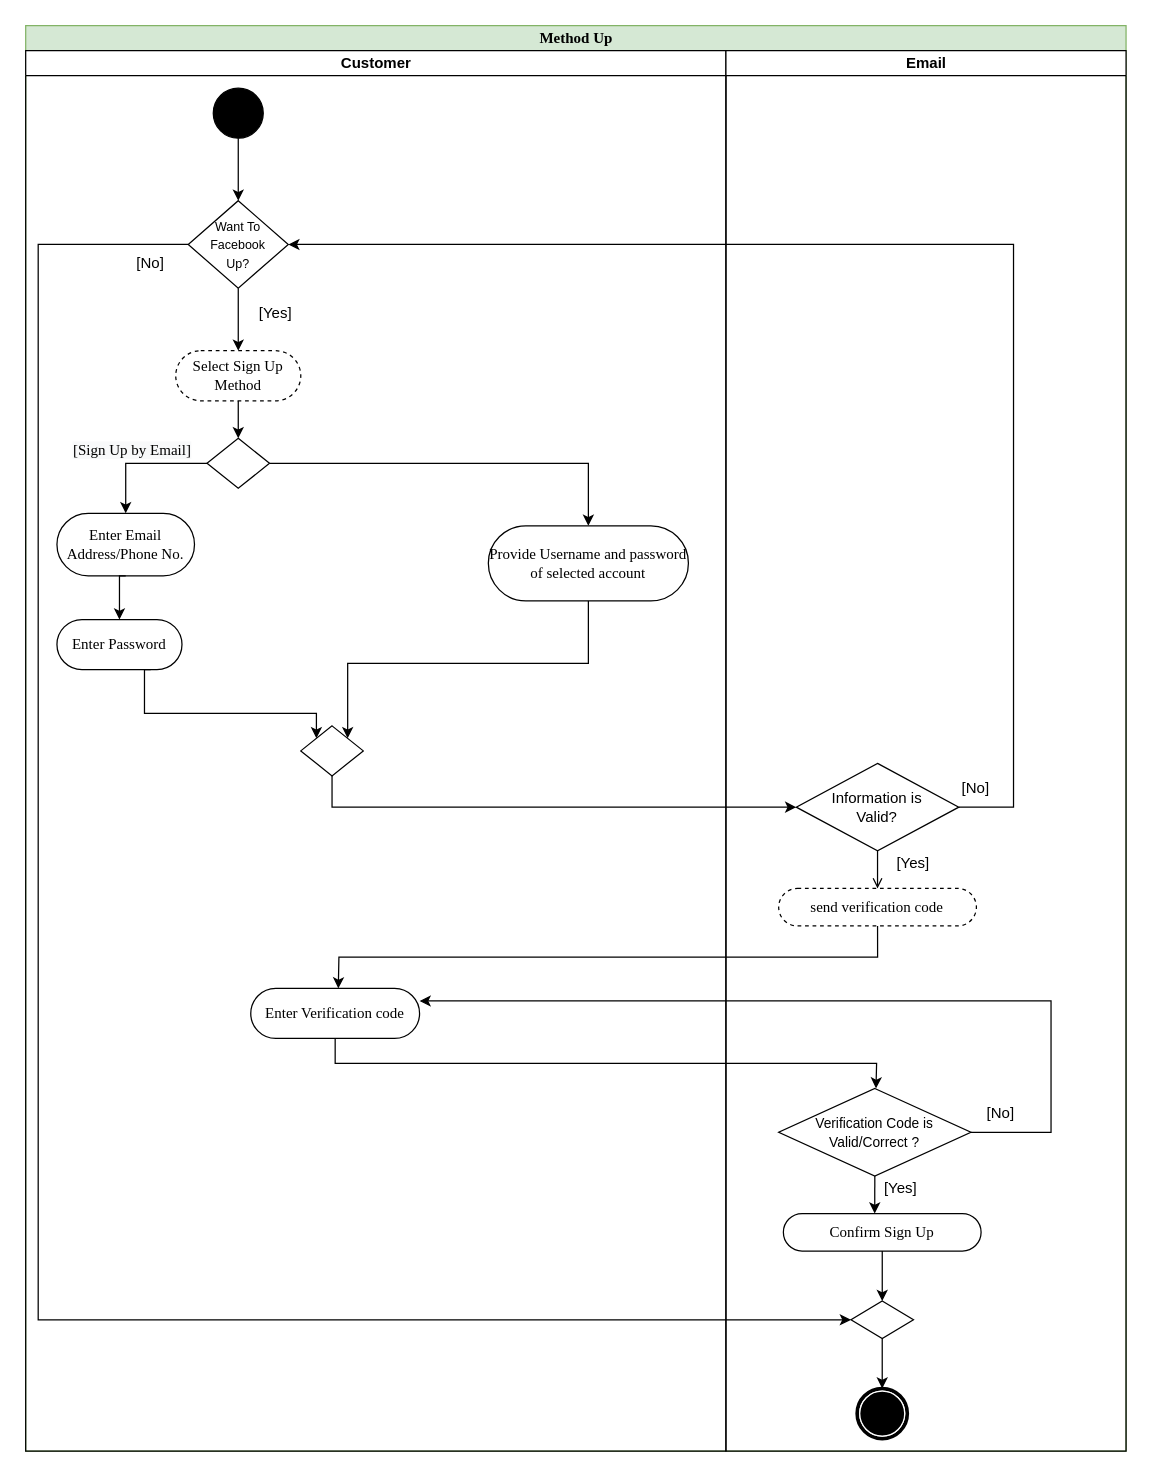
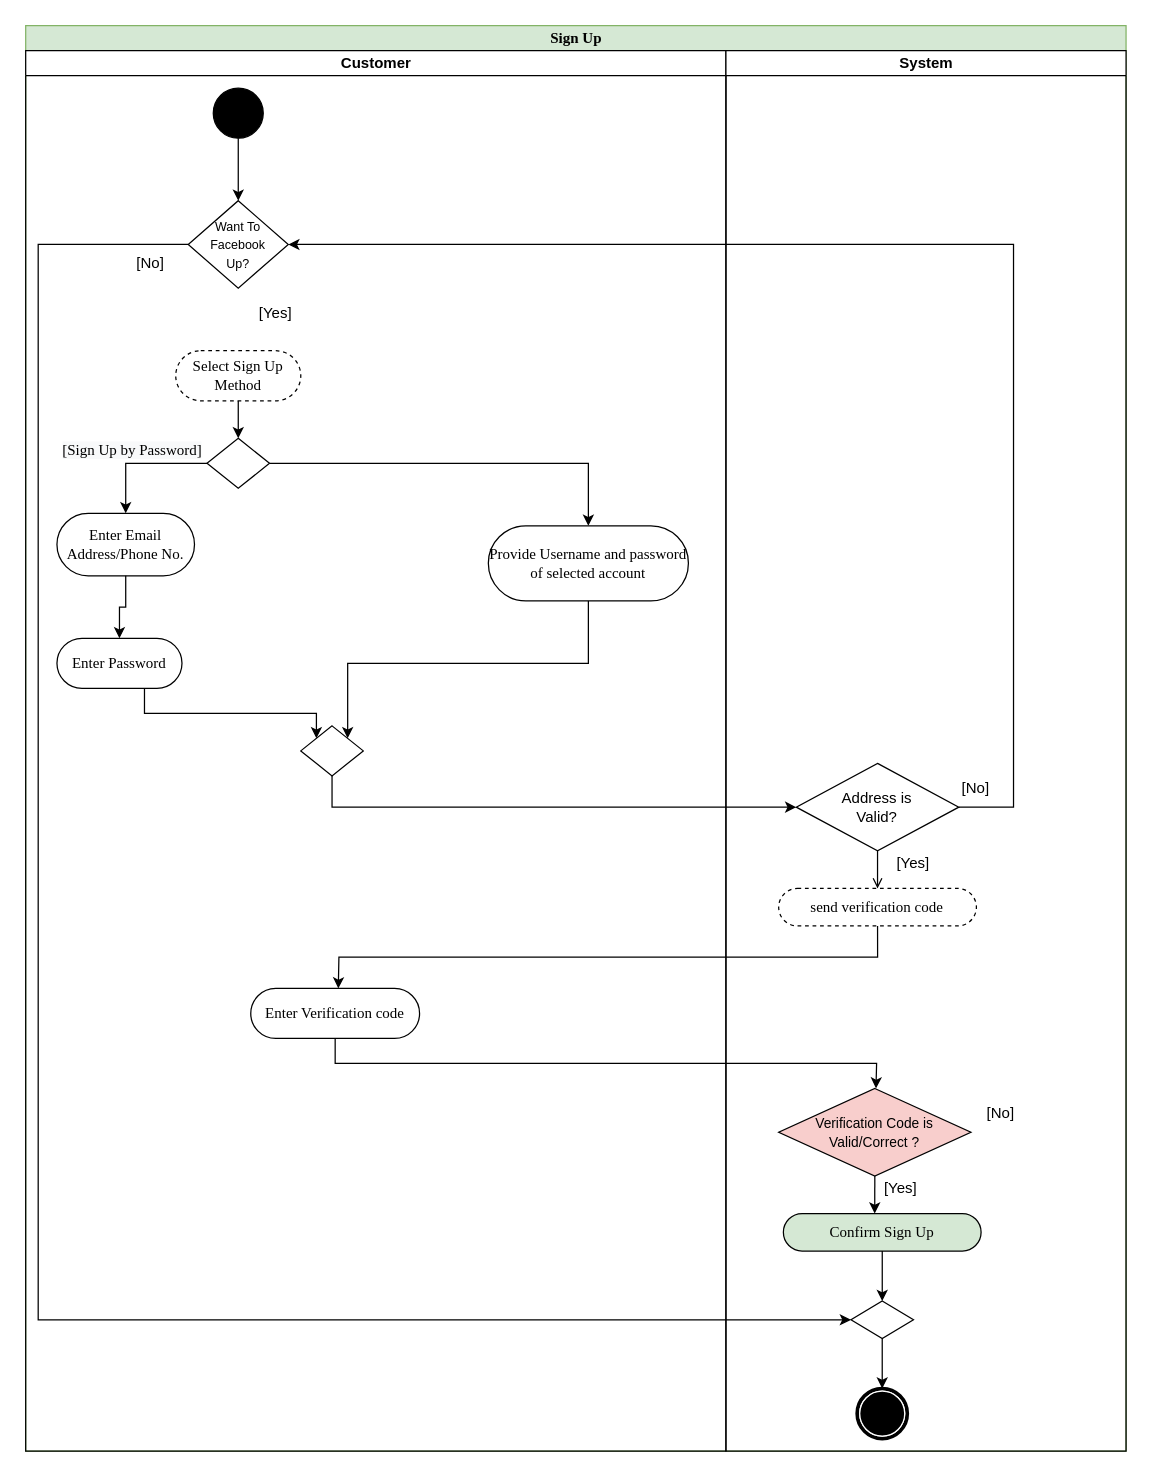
  <mxCell id="0" />
  <mxCell id="1" parent="0" />
- <mxCell id="2" value="Method Up" style="swimlane;html=1;childLayout=stackLayout;startSize=20;rounded=0;shadow=0;comic=0;labelBackgroundColor=none;strokeWidth=1;fontFamily=Verdana;fontSize=12;align=center;fillColor=#d5e8d4;strokeColor=#82b366;" parent="1" vertex="1"><mxGeometry x="20" y="20" width="880" height="1140" as="geometry" /></mxCell>
+ <mxCell id="2" value="Sign Up" style="swimlane;html=1;childLayout=stackLayout;startSize=20;rounded=0;shadow=0;comic=0;labelBackgroundColor=none;strokeWidth=1;fontFamily=Verdana;fontSize=12;align=center;fillColor=#d5e8d4;strokeColor=#82b366;" parent="1" vertex="1"><mxGeometry x="20" y="20" width="880" height="1140" as="geometry" /></mxCell>
  <mxCell id="3" value="Customer" style="swimlane;html=1;startSize=20;" parent="2" vertex="1"><mxGeometry y="20" width="560" height="1120" as="geometry" /></mxCell>
  <mxCell id="4" value="" style="ellipse;whiteSpace=wrap;html=1;rounded=0;shadow=0;comic=0;labelBackgroundColor=none;strokeWidth=1;fillColor=#000000;fontFamily=Verdana;fontSize=12;align=center;" parent="3" vertex="1"><mxGeometry x="150" y="30" width="40" height="40" as="geometry" /></mxCell>
- <mxCell id="5" style="edgeStyle=orthogonalEdgeStyle;rounded=0;orthogonalLoop=1;jettySize=auto;html=1;exitX=0.5;exitY=1;exitDx=0;exitDy=0;entryX=0.5;entryY=0;entryDx=0;entryDy=0;" edge="1" parent="3" source="6" target="8"><mxGeometry relative="1" as="geometry" /></mxCell>
  <mxCell id="6" value="&lt;font style=&quot;font-size: 10px&quot;&gt;Want To &lt;br&gt;Facebook&lt;br&gt;Up?&lt;/font&gt;" style="rhombus;whiteSpace=wrap;html=1;" vertex="1" parent="3"><mxGeometry x="130" y="120" width="80" height="70" as="geometry" /></mxCell>
  <mxCell id="7" style="edgeStyle=orthogonalEdgeStyle;rounded=0;orthogonalLoop=1;jettySize=auto;html=1;exitX=0.5;exitY=1;exitDx=0;exitDy=0;" edge="1" parent="3" source="8" target="12"><mxGeometry relative="1" as="geometry" /></mxCell>
  <mxCell id="8" value="Select Sign Up Method" style="rounded=1;whiteSpace=wrap;html=1;shadow=0;comic=0;labelBackgroundColor=none;strokeWidth=1;fontFamily=Verdana;fontSize=12;align=center;arcSize=50;dashed=1;" vertex="1" parent="3"><mxGeometry x="120" y="240" width="100" height="40" as="geometry" /></mxCell>
  <mxCell id="9" value="[Yes]" style="text;html=1;strokeColor=none;fillColor=none;align=center;verticalAlign=middle;whiteSpace=wrap;rounded=0;" vertex="1" parent="3"><mxGeometry x="180" y="200" width="40" height="20" as="geometry" /></mxCell>
  <mxCell id="10" style="edgeStyle=orthogonalEdgeStyle;rounded=0;orthogonalLoop=1;jettySize=auto;html=1;exitX=0;exitY=0.5;exitDx=0;exitDy=0;" edge="1" parent="3" source="12" target="16"><mxGeometry relative="1" as="geometry" /></mxCell>
  <mxCell id="11" style="edgeStyle=orthogonalEdgeStyle;rounded=0;orthogonalLoop=1;jettySize=auto;html=1;exitX=1;exitY=0.5;exitDx=0;exitDy=0;entryX=0.5;entryY=0;entryDx=0;entryDy=0;" edge="1" parent="3" source="12" target="14"><mxGeometry relative="1" as="geometry" /></mxCell>
  <mxCell id="12" value="" style="rhombus;whiteSpace=wrap;html=1;" vertex="1" parent="3"><mxGeometry x="145" y="310" width="50" height="40" as="geometry" /></mxCell>
  <mxCell id="13" style="rounded=0;orthogonalLoop=1;jettySize=auto;html=1;exitX=0.5;exitY=1;exitDx=0;exitDy=0;entryX=1;entryY=0;entryDx=0;entryDy=0;edgeStyle=orthogonalEdgeStyle;" edge="1" parent="3" source="14" target="20"><mxGeometry relative="1" as="geometry" /></mxCell>
  <mxCell id="14" value="Provide Username and password of selected account" style="rounded=1;whiteSpace=wrap;html=1;shadow=0;comic=0;labelBackgroundColor=none;strokeWidth=1;fontFamily=Verdana;fontSize=12;align=center;arcSize=50;" vertex="1" parent="3"><mxGeometry x="370" y="380" width="160" height="60" as="geometry" /></mxCell>
- <mxCell id="15" value="&lt;br&gt;&lt;br&gt;&lt;span style=&quot;color: rgb(0 , 0 , 0) ; font-size: 12px ; font-style: normal ; font-weight: 400 ; letter-spacing: normal ; text-align: center ; text-indent: 0px ; text-transform: none ; word-spacing: 0px ; background-color: rgb(248 , 249 , 250) ; font-family: &amp;#34;verdana&amp;#34;&quot;&gt;[Sign Up by Email&lt;/span&gt;&lt;span style=&quot;color: rgb(0 , 0 , 0) ; font-size: 12px ; font-style: normal ; font-weight: 400 ; letter-spacing: normal ; text-align: center ; text-indent: 0px ; text-transform: none ; word-spacing: 0px ; background-color: rgb(248 , 249 , 250) ; font-family: &amp;#34;verdana&amp;#34;&quot;&gt;]&lt;/span&gt;" style="text;html=1;align=center;verticalAlign=middle;resizable=0;points=[];autosize=1;" vertex="1" parent="3"><mxGeometry x="20" y="280" width="130" height="50" as="geometry" /></mxCell>
+ <mxCell id="15" value="&lt;br&gt;&lt;br&gt;&lt;span style=&quot;color: rgb(0 , 0 , 0) ; font-size: 12px ; font-style: normal ; font-weight: 400 ; letter-spacing: normal ; text-align: center ; text-indent: 0px ; text-transform: none ; word-spacing: 0px ; background-color: rgb(248 , 249 , 250) ; font-family: &amp;#34;verdana&amp;#34;&quot;&gt;[Sign Up by Password&lt;/span&gt;&lt;span style=&quot;color: rgb(0 , 0 , 0) ; font-size: 12px ; font-style: normal ; font-weight: 400 ; letter-spacing: normal ; text-align: center ; text-indent: 0px ; text-transform: none ; word-spacing: 0px ; background-color: rgb(248 , 249 , 250) ; font-family: &amp;#34;verdana&amp;#34;&quot;&gt;]&lt;/span&gt;" style="text;html=1;align=center;verticalAlign=middle;resizable=0;points=[];autosize=1;" vertex="1" parent="3"><mxGeometry x="20" y="280" width="130" height="50" as="geometry" /></mxCell>
  <mxCell id="16" value="Enter Email Address/Phone No." style="rounded=1;whiteSpace=wrap;html=1;shadow=0;comic=0;labelBackgroundColor=none;strokeWidth=1;fontFamily=Verdana;fontSize=12;align=center;arcSize=50;" vertex="1" parent="3"><mxGeometry x="25" y="370" width="110" height="50" as="geometry" /></mxCell>
  <mxCell id="17" style="rounded=0;orthogonalLoop=1;jettySize=auto;html=1;exitX=0.75;exitY=1;exitDx=0;exitDy=0;entryX=0;entryY=0;entryDx=0;entryDy=0;edgeStyle=orthogonalEdgeStyle;" edge="1" parent="3" source="18" target="20"><mxGeometry relative="1" as="geometry"><Array as="points"><mxPoint x="95" y="530" /><mxPoint x="233" y="530" /></Array></mxGeometry></mxCell>
- <mxCell id="18" value="Enter Password" style="rounded=1;whiteSpace=wrap;html=1;shadow=0;comic=0;labelBackgroundColor=none;strokeWidth=1;fontFamily=Verdana;fontSize=12;align=center;arcSize=50;" vertex="1" parent="3"><mxGeometry x="25" y="455" width="100" height="40" as="geometry" /></mxCell>
+ <mxCell id="18" value="Enter Password" style="rounded=1;whiteSpace=wrap;html=1;shadow=0;comic=0;labelBackgroundColor=none;strokeWidth=1;fontFamily=Verdana;fontSize=12;align=center;arcSize=50;" vertex="1" parent="3"><mxGeometry x="25" y="470" width="100" height="40" as="geometry" /></mxCell>
  <mxCell id="19" style="edgeStyle=orthogonalEdgeStyle;rounded=0;orthogonalLoop=1;jettySize=auto;html=1;exitX=0.5;exitY=1;exitDx=0;exitDy=0;entryX=0.5;entryY=0;entryDx=0;entryDy=0;" edge="1" parent="3" source="16" target="18"><mxGeometry relative="1" as="geometry"><mxPoint x="70" y="460" as="targetPoint" /></mxGeometry></mxCell>
  <mxCell id="20" value="" style="rhombus;whiteSpace=wrap;html=1;" vertex="1" parent="3"><mxGeometry x="220" y="540" width="50" height="40" as="geometry" /></mxCell>
  <mxCell id="21" value="[No]" style="text;html=1;strokeColor=none;fillColor=none;align=center;verticalAlign=middle;whiteSpace=wrap;rounded=0;" vertex="1" parent="3"><mxGeometry x="80" y="160" width="40" height="20" as="geometry" /></mxCell>
  <mxCell id="22" value="Enter Verification code" style="rounded=1;whiteSpace=wrap;html=1;shadow=0;comic=0;labelBackgroundColor=none;strokeWidth=1;fontFamily=Verdana;fontSize=12;align=center;arcSize=50;" vertex="1" parent="3"><mxGeometry x="180" y="750" width="135" height="40" as="geometry" /></mxCell>
  <mxCell id="23" style="edgeStyle=orthogonalEdgeStyle;rounded=0;orthogonalLoop=1;jettySize=auto;html=1;exitX=0.5;exitY=1;exitDx=0;exitDy=0;entryX=0;entryY=0.5;entryDx=0;entryDy=0;" edge="1" parent="2" source="20" target="27"><mxGeometry relative="1" as="geometry"><Array as="points"><mxPoint x="245" y="625" /></Array></mxGeometry></mxCell>
  <mxCell id="24" style="edgeStyle=orthogonalEdgeStyle;rounded=0;orthogonalLoop=1;jettySize=auto;html=1;exitX=1;exitY=0.5;exitDx=0;exitDy=0;entryX=1;entryY=0.5;entryDx=0;entryDy=0;" edge="1" parent="2" source="27" target="6"><mxGeometry relative="1" as="geometry"><Array as="points"><mxPoint x="790" y="625" /><mxPoint x="790" y="175" /></Array></mxGeometry></mxCell>
- <mxCell id="25" value="Email" style="swimlane;html=1;startSize=20;" parent="2" vertex="1"><mxGeometry x="560" y="20" width="320" height="1120" as="geometry" /></mxCell>
+ <mxCell id="25" value="System" style="swimlane;html=1;startSize=20;" parent="2" vertex="1"><mxGeometry x="560" y="20" width="320" height="1120" as="geometry" /></mxCell>
  <mxCell id="26" style="edgeStyle=orthogonalEdgeStyle;rounded=0;orthogonalLoop=1;jettySize=auto;html=1;exitX=0.5;exitY=1;exitDx=0;exitDy=0;entryX=0.5;entryY=0;entryDx=0;entryDy=0;endArrow=open;" edge="1" parent="25" source="27" target="28"><mxGeometry relative="1" as="geometry" /></mxCell>
- <mxCell id="27" value="&lt;font style=&quot;font-size: 12px&quot;&gt;Information is &lt;br&gt;Valid?&lt;/font&gt;" style="rhombus;whiteSpace=wrap;html=1;" vertex="1" parent="25"><mxGeometry x="56.25" y="570" width="130" height="70" as="geometry" /></mxCell>
+ <mxCell id="27" value="&lt;font style=&quot;font-size: 12px&quot;&gt;Address is &lt;br&gt;Valid?&lt;/font&gt;" style="rhombus;whiteSpace=wrap;html=1;" vertex="1" parent="25"><mxGeometry x="56.25" y="570" width="130" height="70" as="geometry" /></mxCell>
  <mxCell id="28" value="send verification code" style="rounded=1;whiteSpace=wrap;html=1;shadow=0;comic=0;labelBackgroundColor=none;strokeWidth=1;fontFamily=Verdana;fontSize=12;align=center;arcSize=50;dashed=1;" vertex="1" parent="25"><mxGeometry x="42.19" y="670" width="158.13" height="30" as="geometry" /></mxCell>
  <mxCell id="29" value="[Yes]" style="text;html=1;strokeColor=none;fillColor=none;align=center;verticalAlign=middle;whiteSpace=wrap;rounded=0;" vertex="1" parent="25"><mxGeometry x="130" y="640" width="40" height="20" as="geometry" /></mxCell>
  <mxCell id="30" value="[No]" style="text;html=1;strokeColor=none;fillColor=none;align=center;verticalAlign=middle;whiteSpace=wrap;rounded=0;" vertex="1" parent="25"><mxGeometry x="180" y="580" width="40" height="20" as="geometry" /></mxCell>
- <mxCell id="31" value="&lt;font style=&quot;font-size: 11px&quot;&gt;Verification Code is &lt;br&gt;Valid/Correct ?&lt;/font&gt;" style="rhombus;whiteSpace=wrap;html=1;" vertex="1" parent="25"><mxGeometry x="42.19" y="830" width="153.75" height="70" as="geometry" /></mxCell>
+ <mxCell id="31" value="&lt;font style=&quot;font-size: 11px&quot;&gt;Verification Code is &lt;br&gt;Valid/Correct ?&lt;/font&gt;" style="rhombus;whiteSpace=wrap;html=1;fillColor=#f8cecc;" vertex="1" parent="25"><mxGeometry x="42.19" y="830" width="153.75" height="70" as="geometry" /></mxCell>
  <mxCell id="32" style="edgeStyle=orthogonalEdgeStyle;rounded=0;orthogonalLoop=1;jettySize=auto;html=1;exitX=0.5;exitY=1;exitDx=0;exitDy=0;entryX=0.5;entryY=0;entryDx=0;entryDy=0;" edge="1" parent="25" source="33" target="37"><mxGeometry relative="1" as="geometry" /></mxCell>
- <mxCell id="33" value="Confirm Sign Up" style="rounded=1;whiteSpace=wrap;html=1;shadow=0;comic=0;labelBackgroundColor=none;strokeWidth=1;fontFamily=Verdana;fontSize=12;align=center;arcSize=50;" vertex="1" parent="25"><mxGeometry x="45.94" y="930" width="158.13" height="30" as="geometry" /></mxCell>
+ <mxCell id="33" value="Confirm Sign Up" style="rounded=1;whiteSpace=wrap;html=1;shadow=0;comic=0;labelBackgroundColor=none;strokeWidth=1;fontFamily=Verdana;fontSize=12;align=center;arcSize=50;fillColor=#d5e8d4;" vertex="1" parent="25"><mxGeometry x="45.94" y="930" width="158.13" height="30" as="geometry" /></mxCell>
  <mxCell id="34" value="[Yes]" style="text;html=1;strokeColor=none;fillColor=none;align=center;verticalAlign=middle;whiteSpace=wrap;rounded=0;" vertex="1" parent="25"><mxGeometry x="120" y="900" width="40" height="20" as="geometry" /></mxCell>
  <mxCell id="35" value="[No]" style="text;html=1;strokeColor=none;fillColor=none;align=center;verticalAlign=middle;whiteSpace=wrap;rounded=0;" vertex="1" parent="25"><mxGeometry x="200.32" y="840" width="40" height="20" as="geometry" /></mxCell>
  <mxCell id="36" style="edgeStyle=orthogonalEdgeStyle;rounded=0;orthogonalLoop=1;jettySize=auto;html=1;exitX=0.5;exitY=1;exitDx=0;exitDy=0;entryX=0.5;entryY=0;entryDx=0;entryDy=0;" edge="1" parent="25" source="37" target="38"><mxGeometry relative="1" as="geometry" /></mxCell>
  <mxCell id="37" value="" style="rhombus;whiteSpace=wrap;html=1;" vertex="1" parent="25"><mxGeometry x="100.01" y="1000" width="49.99" height="30" as="geometry" /></mxCell>
  <mxCell id="38" value="" style="shape=mxgraph.bpmn.shape;html=1;verticalLabelPosition=bottom;labelBackgroundColor=#ffffff;verticalAlign=top;perimeter=ellipsePerimeter;outline=end;symbol=terminate;rounded=0;shadow=0;comic=0;strokeWidth=1;fontFamily=Verdana;fontSize=12;align=center;" parent="25" vertex="1"><mxGeometry x="105" y="1070" width="40" height="40" as="geometry" /></mxCell>
- <mxCell id="39" style="edgeStyle=orthogonalEdgeStyle;rounded=0;orthogonalLoop=1;jettySize=auto;html=1;exitX=1;exitY=0.5;exitDx=0;exitDy=0;entryX=1;entryY=0.25;entryDx=0;entryDy=0;" edge="1" parent="2" source="31" target="22"><mxGeometry relative="1" as="geometry"><Array as="points"><mxPoint x="820" y="885" /><mxPoint x="820" y="780" /></Array></mxGeometry></mxCell>
  <mxCell id="40" style="edgeStyle=orthogonalEdgeStyle;rounded=0;orthogonalLoop=1;jettySize=auto;html=1;exitX=0;exitY=0.5;exitDx=0;exitDy=0;entryX=0;entryY=0.5;entryDx=0;entryDy=0;" edge="1" parent="2" source="6" target="37"><mxGeometry relative="1" as="geometry"><Array as="points"><mxPoint x="10" y="175" /><mxPoint x="10" y="1035" /></Array></mxGeometry></mxCell>
  <mxCell id="41" style="edgeStyle=orthogonalEdgeStyle;rounded=0;orthogonalLoop=1;jettySize=auto;html=1;exitX=0.5;exitY=1;exitDx=0;exitDy=0;" edge="1" parent="1" source="4"><mxGeometry relative="1" as="geometry"><mxPoint x="190" y="160" as="targetPoint" /></mxGeometry></mxCell>
  <mxCell id="42" style="edgeStyle=orthogonalEdgeStyle;rounded=0;orthogonalLoop=1;jettySize=auto;html=1;exitX=0.5;exitY=1;exitDx=0;exitDy=0;" edge="1" parent="1" source="28"><mxGeometry relative="1" as="geometry"><mxPoint x="270" y="790" as="targetPoint" /></mxGeometry></mxCell>
  <mxCell id="43" style="edgeStyle=orthogonalEdgeStyle;rounded=0;orthogonalLoop=1;jettySize=auto;html=1;exitX=0.5;exitY=1;exitDx=0;exitDy=0;" edge="1" parent="1" source="22"><mxGeometry relative="1" as="geometry"><mxPoint x="700" y="870" as="targetPoint" /></mxGeometry></mxCell>
  <mxCell id="44" style="edgeStyle=orthogonalEdgeStyle;rounded=0;orthogonalLoop=1;jettySize=auto;html=1;exitX=0.5;exitY=1;exitDx=0;exitDy=0;" edge="1" parent="1" source="31"><mxGeometry relative="1" as="geometry"><mxPoint x="699" y="970" as="targetPoint" /></mxGeometry></mxCell>
